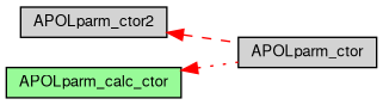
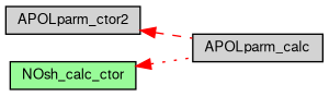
  digraph {
    rankdir=LR
    node [color=black fillcolor=lightgrey fontname=FreeSans fontsize=10 shape=record style=filled]
    edge [color=red dir=back fontname=FreeSans fontsize=10 labelfontname=FreeSans labelfontsize=10]
    n1 [fontcolor=black height=0.2 label=APOLparm_ctor2 width=0.4]
-   n2 [height=0.2 label=APOLparm_ctor width=0.4]
-   n3 [fillcolor=palegreen height=0.2 label=APOLparm_calc_ctor width=0.4]
+   n2 [height=0.2 label=APOLparm_calc width=0.4]
+   n3 [fillcolor=palegreen height=0.2 label=NOsh_calc_ctor width=0.4]
    n1 -> n2 [style=dashed]
    n3 -> n2 [style=dotted]
  }
